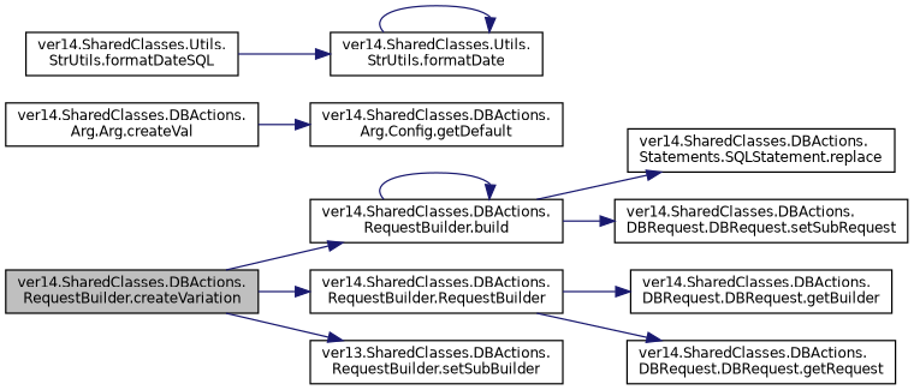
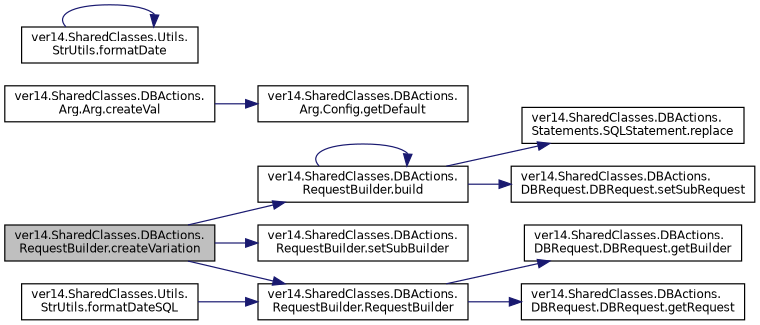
  digraph {
    fontname="DejaVu Sans"
    rankdir=LR
    node [color=black fillcolor=white fontname="DejaVu Sans" fontsize=10 shape=record style=filled]
    edge [color=midnightblue fontname="DejaVu Sans" fontsize=10 labelfontname=Helvetica labelfontsize=10 style=solid]
    n1 [fillcolor=grey75 fontcolor=black height=0.2 label="ver14.SharedClasses.DBActions.\lRequestBuilder.createVariation" width=0.4]
    n2 [height=0.2 label="ver14.SharedClasses.DBActions.\lRequestBuilder.build" width=0.4]
    n3 [height=0.2 label="ver14.SharedClasses.DBActions.\lRequestBuilder.RequestBuilder" width=0.4]
-   n4 [height=0.2 label="ver13.SharedClasses.DBActions.\lRequestBuilder.setSubBuilder" width=0.4]
+   n4 [height=0.2 label="ver14.SharedClasses.DBActions.\lRequestBuilder.setSubBuilder" width=0.4]
    n5 [height=0.2 label="ver14.SharedClasses.DBActions.\lStatements.SQLStatement.replace" width=0.4]
    n6 [height=0.2 label="ver14.SharedClasses.DBActions.\lDBRequest.DBRequest.setSubRequest" width=0.4]
    n7 [height=0.2 label="ver14.SharedClasses.DBActions.\lDBRequest.DBRequest.getBuilder" width=0.4]
    n8 [height=0.2 label="ver14.SharedClasses.DBActions.\lDBRequest.DBRequest.getRequest" width=0.4]
    n9 [height=0.2 label="ver14.SharedClasses.DBActions.\lArg.Arg.createVal" width=0.4]
    n10 [height=0.2 label="ver14.SharedClasses.DBActions.\lArg.Config.getDefault" width=0.4]
    n11 [height=0.2 label="ver14.SharedClasses.Utils.\lStrUtils.formatDateSQL" width=0.4]
    n12 [height=0.2 label="ver14.SharedClasses.Utils.\lStrUtils.formatDate" width=0.4]
    n1 -> n2
    n1 -> n3
    n1 -> n4
    n2 -> n2
    n2 -> n5
    n2 -> n6
    n3 -> n7
    n3 -> n8
    n9 -> n10
-   n11 -> n12
+   n11 -> n3
    n12 -> n12
  }
